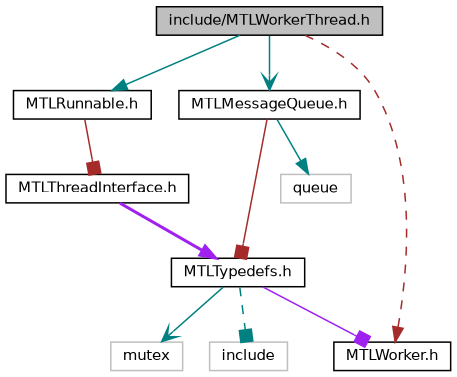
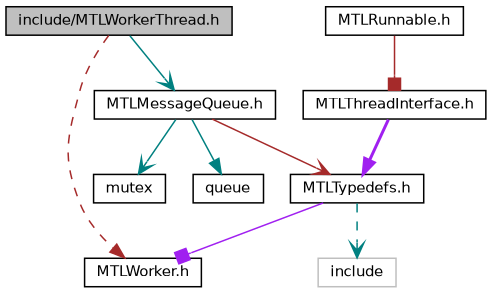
  digraph {
    node [color=black fillcolor=white fontname=Helvetica fontsize=10 shape=record style=filled]
    edge [arrowhead=normal color=teal fontname=Helvetica fontsize=10 labelfontname=Helvetica labelfontsize=10 style=solid]
    n1 [fillcolor=grey75 fontcolor=black height=0.2 label="include/MTLWorkerThread.h" width=0.4]
    n2 [height=0.2 label="MTLRunnable.h" width=0.4]
    n3 [height=0.2 label="MTLMessageQueue.h" width=0.4]
    n4 [height=0.2 label="MTLWorker.h" width=0.4]
    n5 [height=0.2 label="MTLThreadInterface.h" width=0.4]
    n6 [height=0.2 label="MTLTypedefs.h" width=0.4]
-   n7 [color=grey75 height=0.2 label=mutex width=0.4]
-   n8 [color=grey75 height=0.2 label=queue width=0.4]
+   n7 [height=0.2 label=mutex width=0.4]
+   n8 [height=0.2 label=queue width=0.4]
    n9 [color=grey75 height=0.2 label=include width=0.4]
-   n1 -> n2
    n1 -> n3 [arrowhead=vee]
    n1 -> n4 [color=brown style=dashed]
    n2 -> n5 [arrowhead=box color=brown]
-   n3 -> n6 [arrowhead=box color=brown]
-   n6 -> n7 [arrowhead=vee]
+   n3 -> n6 [arrowhead=vee color=brown]
+   n3 -> n7 [arrowhead=vee]
    n3 -> n8
    n5 -> n6 [color=purple style=bold]
    n6 -> n4 [arrowhead=box color=purple]
-   n6 -> n9 [arrowhead=box style=dashed]
+   n6 -> n9 [arrowhead=vee style=dashed]
  }
